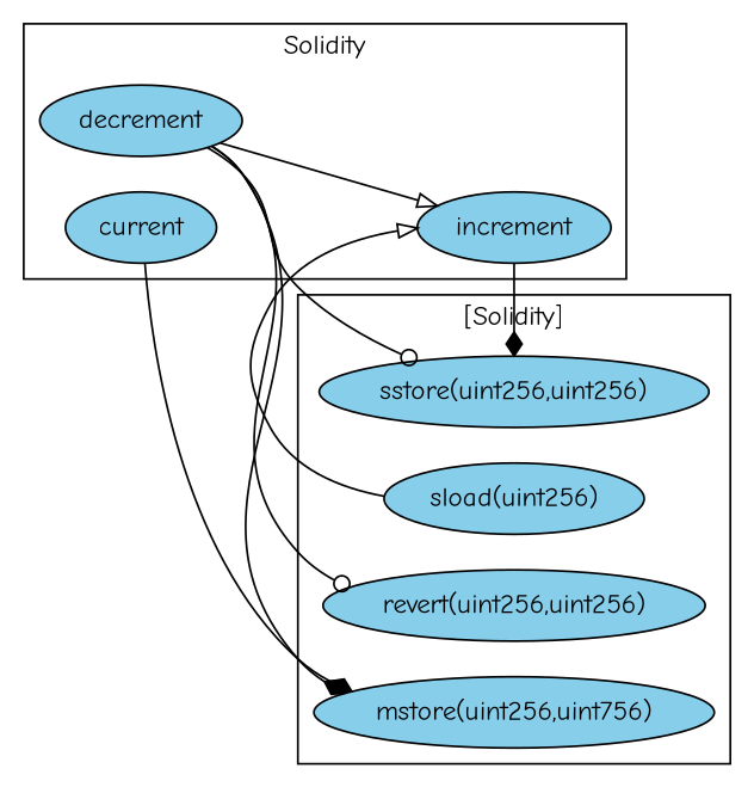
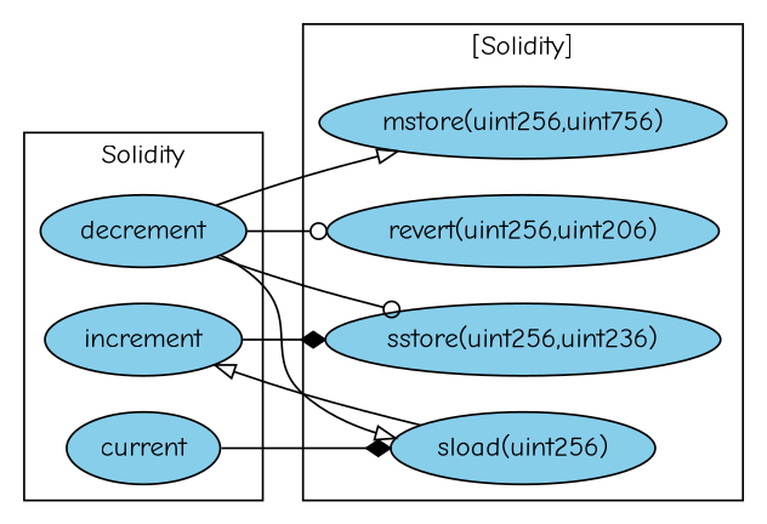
  strict digraph {
    fontname="Comic Neue"
    rankdir=LR
    node [fillcolor=skyblue fontname="Comic Neue" style=filled]
    edge [arrowhead=onormal fontname="Comic Neue"]
    n1 [label=decrement]
    n2 [label=increment]
    n3 [label=current]
    n4 [label="mstore(uint256,uint756)"]
    "sload(uint256)"
-   "sstore(uint256,uint256)"
-   "revert(uint256,uint256)"
+   "sstore(uint256,uint256)" [label="sstore(uint256,uint236)"]
+   "revert(uint256,uint256)" [label="revert(uint256,uint206)"]
    subgraph cluster_1 {
      label=Solidity
      n1
      n2
      n3
    }
    subgraph cluster_2 {
      label="[Solidity]"
      n4
      "sload(uint256)"
      "sstore(uint256,uint256)"
      "revert(uint256,uint256)"
    }
-   n1 -> n4 [arrowhead=diamond]
-   n1 -> n2
+   n1 -> n4
+   n1 -> "sload(uint256)"
    n1 -> "sstore(uint256,uint256)" [arrowhead=odot]
    n1 -> "revert(uint256,uint256)" [arrowhead=odot]
    n2 -> "sstore(uint256,uint256)" [arrowhead=diamond]
-   n3 -> n4 [arrowhead=diamond]
+   n3 -> "sload(uint256)" [arrowhead=diamond]
    "sload(uint256)" -> n2
  }
